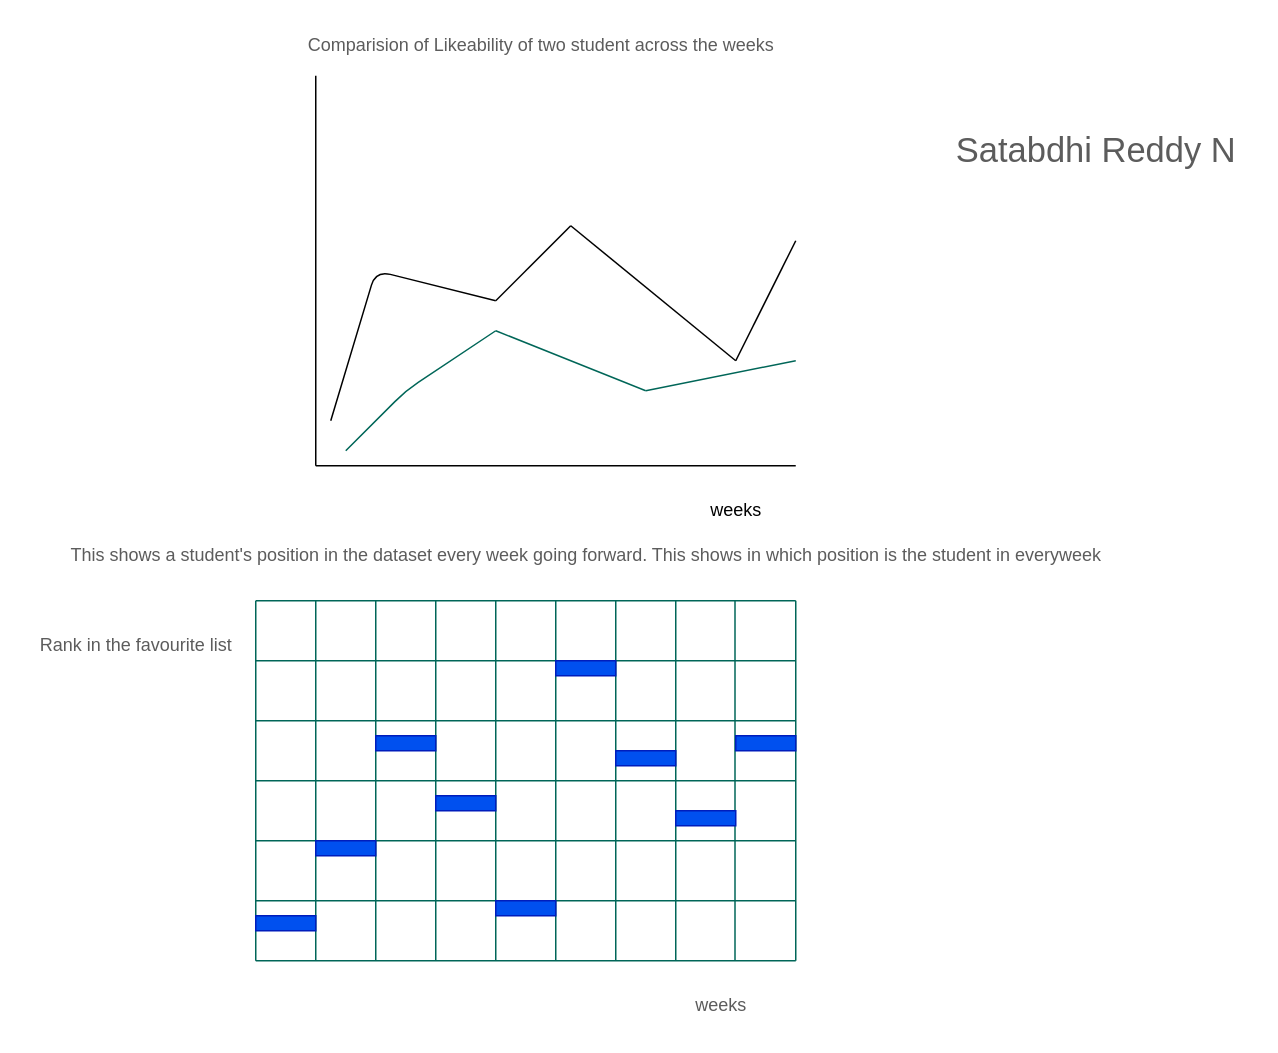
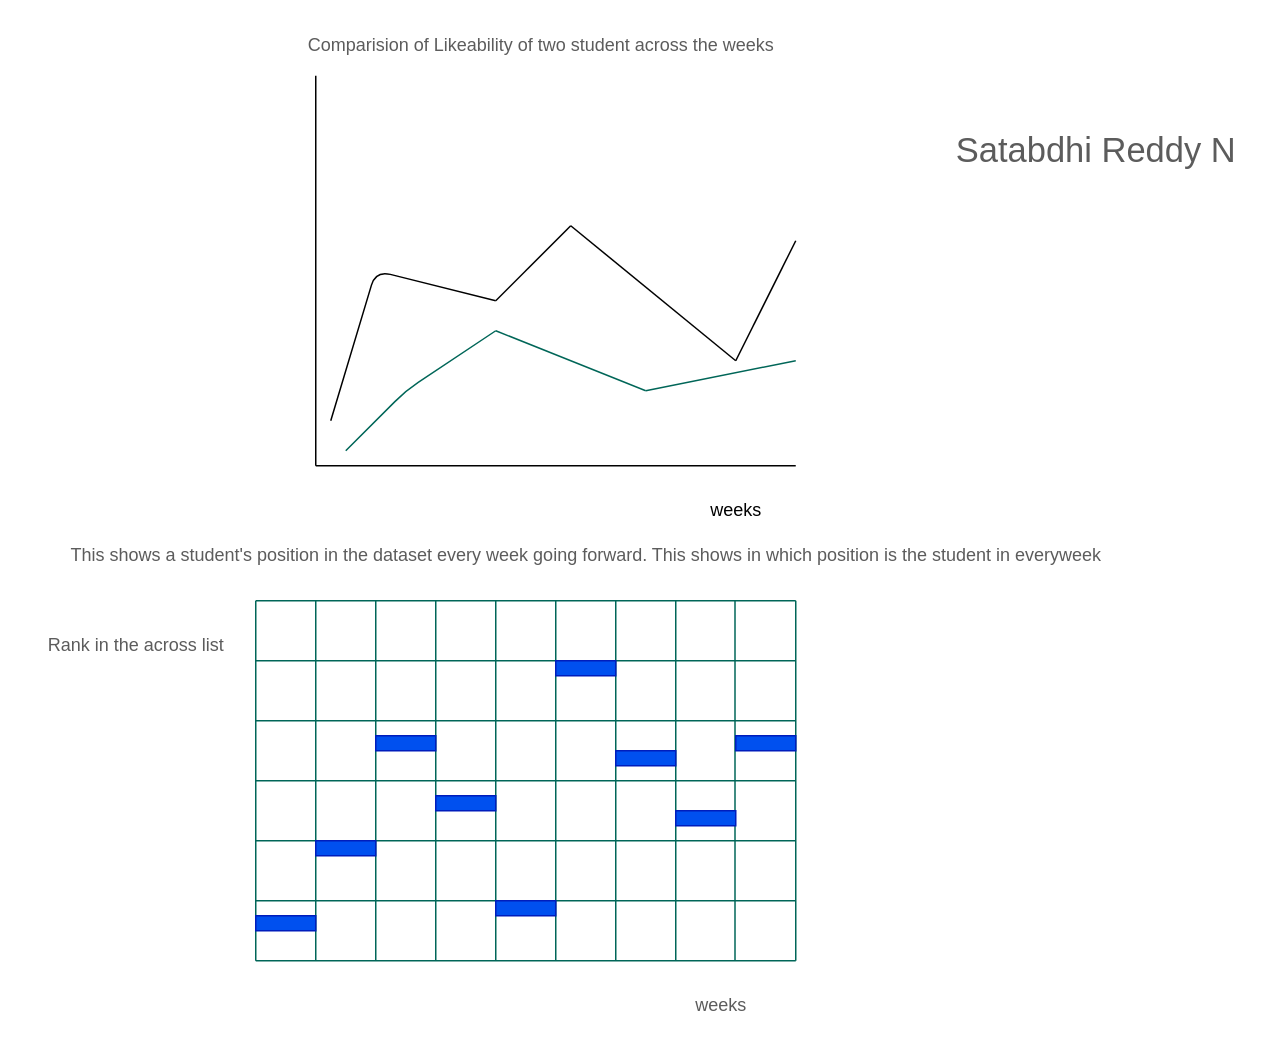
  <mxCell id="0" />
  <mxCell id="1" parent="0" />
  <mxCell id="2" value="" style="endArrow=none;html=1;" edge="1" parent="1"><mxGeometry width="50" height="50" relative="1" as="geometry"><mxPoint x="210" y="310" as="sourcePoint" /><mxPoint x="210" y="50" as="targetPoint" /></mxGeometry></mxCell>
  <mxCell id="3" value="" style="endArrow=none;html=1;" edge="1" parent="1"><mxGeometry width="50" height="50" relative="1" as="geometry"><mxPoint x="210" y="310" as="sourcePoint" /><mxPoint x="530" y="310" as="targetPoint" /></mxGeometry></mxCell>
  <mxCell id="4" value="" style="endArrow=none;html=1;" edge="1" parent="1"><mxGeometry width="50" height="50" relative="1" as="geometry"><mxPoint x="220" y="280" as="sourcePoint" /><mxPoint x="330" y="200" as="targetPoint" /><Array as="points"><mxPoint x="250" y="180" /></Array></mxGeometry></mxCell>
  <mxCell id="5" value="" style="endArrow=none;html=1;" edge="1" parent="1"><mxGeometry width="50" height="50" relative="1" as="geometry"><mxPoint x="330" y="200" as="sourcePoint" /><mxPoint x="380" y="150" as="targetPoint" /></mxGeometry></mxCell>
  <mxCell id="6" value="" style="endArrow=none;html=1;" edge="1" parent="1"><mxGeometry width="50" height="50" relative="1" as="geometry"><mxPoint x="490" y="240" as="sourcePoint" /><mxPoint x="530" y="160" as="targetPoint" /></mxGeometry></mxCell>
  <mxCell id="7" value="" style="endArrow=none;html=1;" edge="1" parent="1"><mxGeometry width="50" height="50" relative="1" as="geometry"><mxPoint x="490" y="240" as="sourcePoint" /><mxPoint x="380" y="150" as="targetPoint" /></mxGeometry></mxCell>
  <mxCell id="8" value="weeks" style="text;html=1;align=center;verticalAlign=middle;resizable=0;points=[];autosize=1;" vertex="1" parent="1"><mxGeometry x="465" y="330" width="50" height="20" as="geometry" /></mxCell>
  <mxCell id="9" value="Comparision of Likeability of two student across the weeks" style="text;html=1;align=center;verticalAlign=middle;resizable=0;points=[];autosize=1;fontColor=#5C5C5C;" vertex="1" parent="1"><mxGeometry x="195" y="20" width="330" height="20" as="geometry" /></mxCell>
  <mxCell id="10" value="" style="endArrow=none;html=1;strokeColor=#006658;fillColor=#21C0A5;fontColor=#5C5C5C;" edge="1" parent="1"><mxGeometry width="50" height="50" relative="1" as="geometry"><mxPoint x="250" y="640" as="sourcePoint" /><mxPoint x="250" y="400" as="targetPoint" /></mxGeometry></mxCell>
  <mxCell id="11" value="" style="endArrow=none;html=1;strokeColor=#006658;fillColor=#21C0A5;fontColor=#5C5C5C;" edge="1" parent="1"><mxGeometry width="50" height="50" relative="1" as="geometry"><mxPoint x="170" y="640" as="sourcePoint" /><mxPoint x="170" y="400" as="targetPoint" /></mxGeometry></mxCell>
  <mxCell id="12" value="" style="endArrow=none;html=1;strokeColor=#006658;fillColor=#21C0A5;fontColor=#5C5C5C;" edge="1" parent="1"><mxGeometry width="50" height="50" relative="1" as="geometry"><mxPoint x="210" y="640" as="sourcePoint" /><mxPoint x="210" y="400" as="targetPoint" /></mxGeometry></mxCell>
  <mxCell id="13" value="" style="endArrow=none;html=1;strokeColor=#006658;fillColor=#21C0A5;fontColor=#5C5C5C;" edge="1" parent="1"><mxGeometry width="50" height="50" relative="1" as="geometry"><mxPoint x="290" y="640" as="sourcePoint" /><mxPoint x="290" y="400" as="targetPoint" /></mxGeometry></mxCell>
  <mxCell id="14" value="" style="endArrow=none;html=1;strokeColor=#006658;fillColor=#21C0A5;fontColor=#5C5C5C;" edge="1" parent="1"><mxGeometry width="50" height="50" relative="1" as="geometry"><mxPoint x="330" y="640" as="sourcePoint" /><mxPoint x="330" y="400" as="targetPoint" /></mxGeometry></mxCell>
  <mxCell id="15" value="" style="endArrow=none;html=1;strokeColor=#006658;fillColor=#21C0A5;fontColor=#5C5C5C;" edge="1" parent="1"><mxGeometry width="50" height="50" relative="1" as="geometry"><mxPoint x="370" y="640" as="sourcePoint" /><mxPoint x="370" y="400" as="targetPoint" /></mxGeometry></mxCell>
  <mxCell id="16" value="" style="endArrow=none;html=1;strokeColor=#006658;fillColor=#21C0A5;fontColor=#5C5C5C;" edge="1" parent="1"><mxGeometry width="50" height="50" relative="1" as="geometry"><mxPoint x="410" y="640" as="sourcePoint" /><mxPoint x="410" y="400" as="targetPoint" /></mxGeometry></mxCell>
  <mxCell id="17" value="" style="endArrow=none;html=1;strokeColor=#006658;fillColor=#21C0A5;fontColor=#5C5C5C;" edge="1" parent="1"><mxGeometry width="50" height="50" relative="1" as="geometry"><mxPoint x="450" y="640" as="sourcePoint" /><mxPoint x="450" y="400" as="targetPoint" /></mxGeometry></mxCell>
  <mxCell id="18" value="" style="endArrow=none;html=1;strokeColor=#006658;fillColor=#21C0A5;fontColor=#5C5C5C;" edge="1" parent="1"><mxGeometry width="50" height="50" relative="1" as="geometry"><mxPoint x="489.5" y="640" as="sourcePoint" /><mxPoint x="489.5" y="400" as="targetPoint" /></mxGeometry></mxCell>
  <mxCell id="19" value="" style="endArrow=none;html=1;strokeColor=#006658;fillColor=#21C0A5;fontColor=#5C5C5C;" edge="1" parent="1"><mxGeometry width="50" height="50" relative="1" as="geometry"><mxPoint x="170" y="640" as="sourcePoint" /><mxPoint x="530" y="640" as="targetPoint" /></mxGeometry></mxCell>
  <mxCell id="20" value="" style="endArrow=none;html=1;strokeColor=#006658;fillColor=#21C0A5;fontColor=#5C5C5C;" edge="1" parent="1"><mxGeometry width="50" height="50" relative="1" as="geometry"><mxPoint x="170" y="560" as="sourcePoint" /><mxPoint x="530" y="560" as="targetPoint" /></mxGeometry></mxCell>
  <mxCell id="21" value="" style="endArrow=none;html=1;strokeColor=#006658;fillColor=#21C0A5;fontColor=#5C5C5C;" edge="1" parent="1"><mxGeometry width="50" height="50" relative="1" as="geometry"><mxPoint x="170" y="600" as="sourcePoint" /><mxPoint x="530" y="600" as="targetPoint" /></mxGeometry></mxCell>
  <mxCell id="22" value="" style="endArrow=none;html=1;strokeColor=#006658;fillColor=#21C0A5;fontColor=#5C5C5C;" edge="1" parent="1"><mxGeometry width="50" height="50" relative="1" as="geometry"><mxPoint x="170" y="480" as="sourcePoint" /><mxPoint x="530" y="480" as="targetPoint" /></mxGeometry></mxCell>
  <mxCell id="23" value="" style="endArrow=none;html=1;strokeColor=#006658;fillColor=#21C0A5;fontColor=#5C5C5C;" edge="1" parent="1"><mxGeometry width="50" height="50" relative="1" as="geometry"><mxPoint x="170" y="520" as="sourcePoint" /><mxPoint x="530" y="520" as="targetPoint" /></mxGeometry></mxCell>
  <mxCell id="24" value="" style="endArrow=none;html=1;strokeColor=#006658;fillColor=#21C0A5;fontColor=#5C5C5C;" edge="1" parent="1"><mxGeometry width="50" height="50" relative="1" as="geometry"><mxPoint x="170" y="440" as="sourcePoint" /><mxPoint x="530" y="440" as="targetPoint" /></mxGeometry></mxCell>
  <mxCell id="25" value="" style="endArrow=none;html=1;strokeColor=#006658;fillColor=#21C0A5;fontColor=#5C5C5C;" edge="1" parent="1"><mxGeometry width="50" height="50" relative="1" as="geometry"><mxPoint x="170" y="400" as="sourcePoint" /><mxPoint x="530" y="400" as="targetPoint" /></mxGeometry></mxCell>
  <mxCell id="26" value="" style="endArrow=none;html=1;strokeColor=#006658;fillColor=#21C0A5;fontColor=#5C5C5C;" edge="1" parent="1"><mxGeometry width="50" height="50" relative="1" as="geometry"><mxPoint x="530" y="640" as="sourcePoint" /><mxPoint x="530" y="400" as="targetPoint" /></mxGeometry></mxCell>
  <mxCell id="27" value="" style="rounded=0;whiteSpace=wrap;html=1;sketch=0;strokeColor=#001DBC;fillColor=#0050ef;fontColor=#ffffff;" vertex="1" parent="1"><mxGeometry x="210" y="560" width="40" height="10" as="geometry" /></mxCell>
  <mxCell id="28" value="" style="rounded=0;whiteSpace=wrap;html=1;sketch=0;strokeColor=#001DBC;fillColor=#0050ef;fontColor=#ffffff;" vertex="1" parent="1"><mxGeometry x="250" y="490" width="40" height="10" as="geometry" /></mxCell>
  <mxCell id="29" value="" style="rounded=0;whiteSpace=wrap;html=1;sketch=0;strokeColor=#001DBC;fillColor=#0050ef;fontColor=#ffffff;" vertex="1" parent="1"><mxGeometry x="290" y="530" width="40" height="10" as="geometry" /></mxCell>
  <mxCell id="30" value="" style="rounded=0;whiteSpace=wrap;html=1;sketch=0;strokeColor=#001DBC;fillColor=#0050ef;fontColor=#ffffff;" vertex="1" parent="1"><mxGeometry x="330" y="600" width="40" height="10" as="geometry" /></mxCell>
  <mxCell id="31" value="" style="rounded=0;whiteSpace=wrap;html=1;sketch=0;strokeColor=#001DBC;fillColor=#0050ef;fontColor=#ffffff;" vertex="1" parent="1"><mxGeometry x="370" y="440" width="40" height="10" as="geometry" /></mxCell>
  <mxCell id="32" value="" style="rounded=0;whiteSpace=wrap;html=1;sketch=0;strokeColor=#001DBC;fillColor=#0050ef;fontColor=#ffffff;" vertex="1" parent="1"><mxGeometry x="410" y="500" width="40" height="10" as="geometry" /></mxCell>
  <mxCell id="33" value="" style="rounded=0;whiteSpace=wrap;html=1;sketch=0;strokeColor=#001DBC;fillColor=#0050ef;fontColor=#ffffff;" vertex="1" parent="1"><mxGeometry x="450" y="540" width="40" height="10" as="geometry" /></mxCell>
  <mxCell id="34" value="" style="rounded=0;whiteSpace=wrap;html=1;sketch=0;strokeColor=#001DBC;fillColor=#0050ef;fontColor=#ffffff;" vertex="1" parent="1"><mxGeometry x="490" y="490" width="40" height="10" as="geometry" /></mxCell>
  <mxCell id="35" value="" style="rounded=0;whiteSpace=wrap;html=1;sketch=0;strokeColor=#001DBC;fillColor=#0050ef;fontColor=#ffffff;" vertex="1" parent="1"><mxGeometry x="170" y="610" width="40" height="10" as="geometry" /></mxCell>
  <mxCell id="36" value="weeks" style="text;html=1;align=center;verticalAlign=middle;resizable=0;points=[];autosize=1;fontColor=#5C5C5C;" vertex="1" parent="1"><mxGeometry x="455" y="660" width="50" height="20" as="geometry" /></mxCell>
- <mxCell id="37" value="Rank in the favourite list" style="text;html=1;align=center;verticalAlign=middle;resizable=0;points=[];autosize=1;fontColor=#5C5C5C;" vertex="1" parent="1"><mxGeometry x="20" y="420" width="140" height="20" as="geometry" /></mxCell>
+ <mxCell id="37" value="Rank in the across list" style="text;html=1;align=center;verticalAlign=middle;resizable=0;points=[];autosize=1;fontColor=#5C5C5C;" vertex="1" parent="1"><mxGeometry x="20" y="420" width="140" height="20" as="geometry" /></mxCell>
  <mxCell id="38" value="This shows a student's position in the dataset every week going forward. This shows in which position is the student in everyweek" style="text;html=1;align=center;verticalAlign=middle;resizable=0;points=[];autosize=1;fontColor=#5C5C5C;" vertex="1" parent="1"><mxGeometry x="40" y="360" width="700" height="20" as="geometry" /></mxCell>
  <mxCell id="39" value="" style="endArrow=none;html=1;strokeColor=#006658;fillColor=#21C0A5;fontColor=#5C5C5C;" edge="1" parent="1"><mxGeometry width="50" height="50" relative="1" as="geometry"><mxPoint x="230" y="300" as="sourcePoint" /><mxPoint x="330" y="220" as="targetPoint" /><Array as="points"><mxPoint x="270" y="260" /></Array></mxGeometry></mxCell>
  <mxCell id="40" value="" style="endArrow=none;html=1;strokeColor=#006658;fillColor=#21C0A5;fontColor=#5C5C5C;" edge="1" parent="1"><mxGeometry width="50" height="50" relative="1" as="geometry"><mxPoint x="430" y="260" as="sourcePoint" /><mxPoint x="330" y="220" as="targetPoint" /></mxGeometry></mxCell>
  <mxCell id="41" value="" style="endArrow=none;html=1;strokeColor=#006658;fillColor=#21C0A5;fontColor=#5C5C5C;" edge="1" parent="1"><mxGeometry width="50" height="50" relative="1" as="geometry"><mxPoint x="530" y="240" as="sourcePoint" /><mxPoint x="430" y="260" as="targetPoint" /></mxGeometry></mxCell>
  <mxCell id="42" value="&lt;font style=&quot;font-size: 23px&quot;&gt;Satabdhi Reddy N&lt;/font&gt;" style="text;html=1;align=center;verticalAlign=middle;resizable=0;points=[];autosize=1;fontColor=#5C5C5C;" vertex="1" parent="1"><mxGeometry x="630" y="90" width="200" height="20" as="geometry" /></mxCell>
